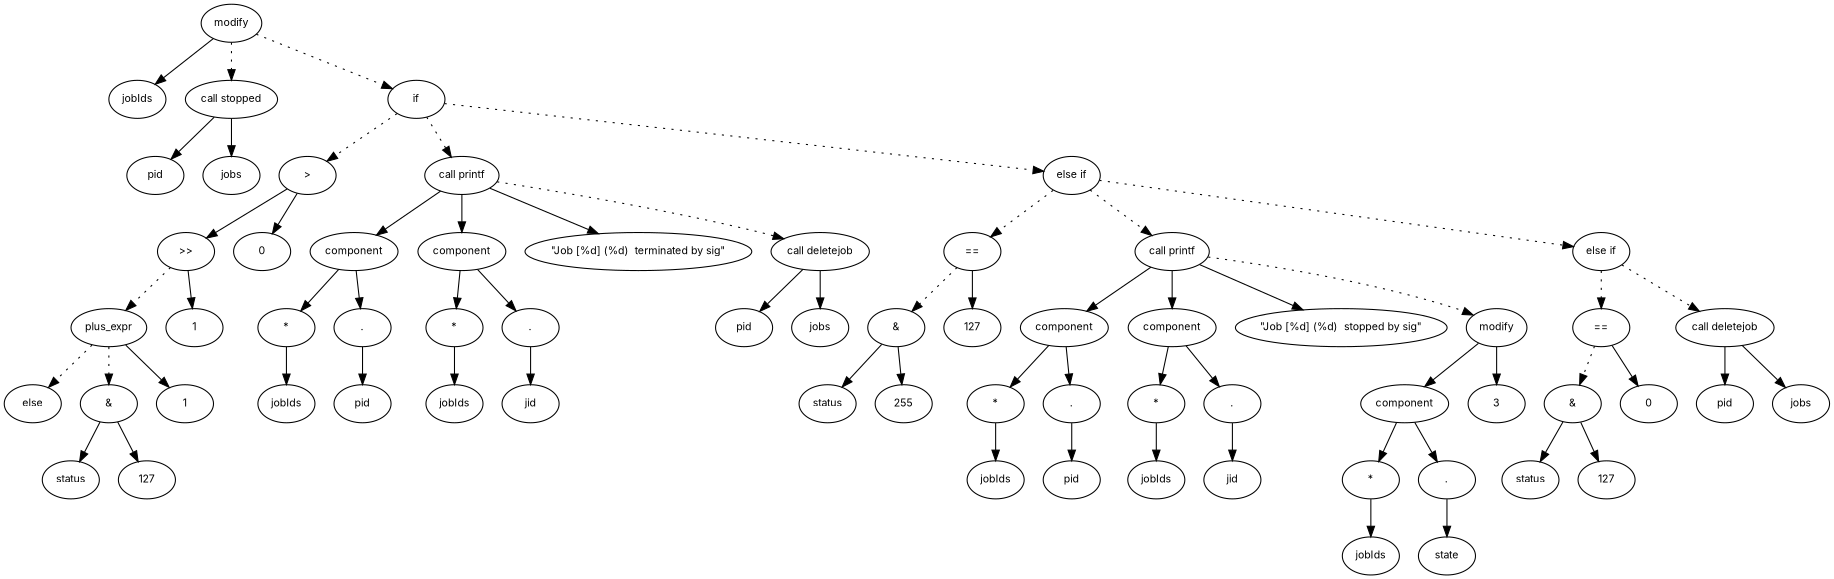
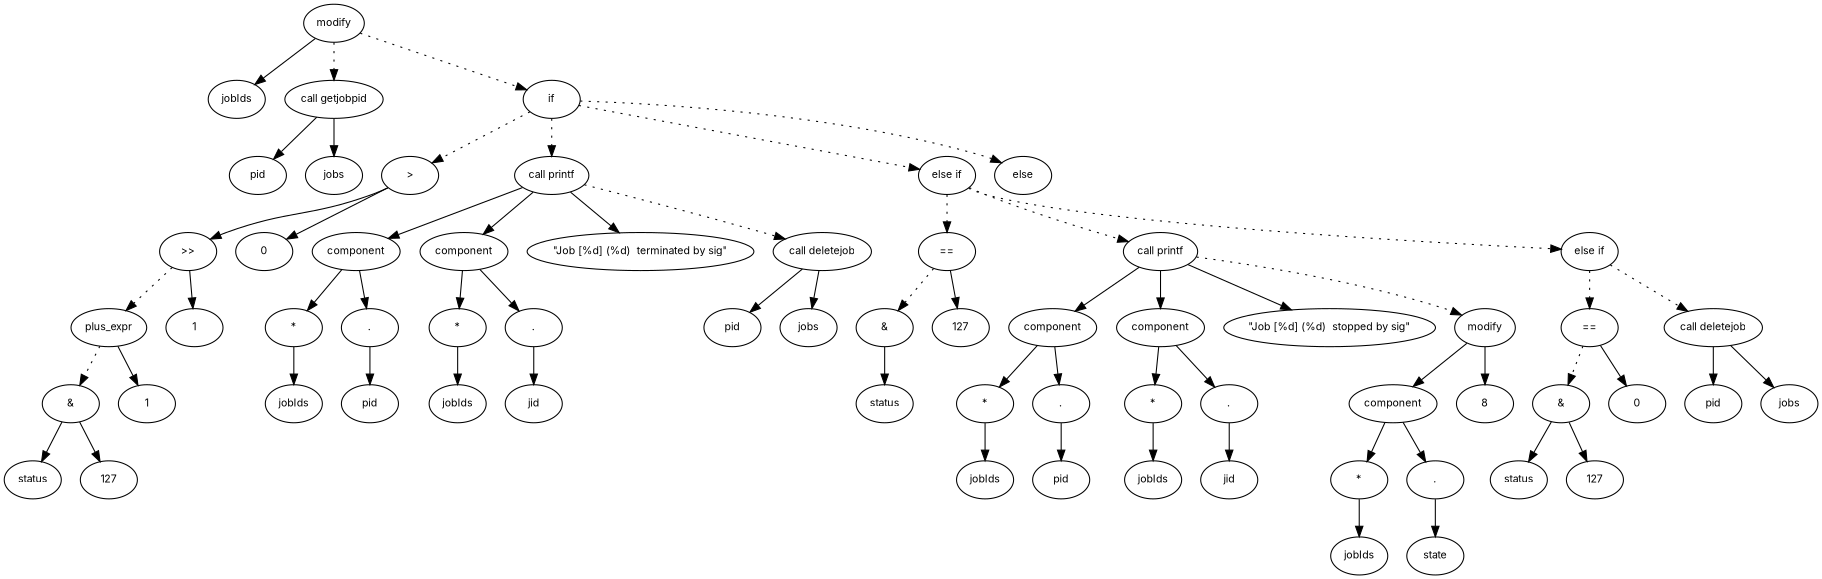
  digraph {
    fontname=Inter
    fontsize=10
    node [fontname=Inter fontsize=10 shape=ellipse]
    edge [fontname=Inter fontsize=10]
    n1 [label=modify]
    n2 [label=jobIds]
-   n3 [label="call stopped"]
+   n3 [label="call getjobpid"]
    n4 [label=if]
    n5 [label=pid]
    n6 [label=jobs]
    n7 [label=">"]
    n8 [label="call printf"]
    n9 [label="else if"]
    n10 [label=else]
    n11 [label=">>"]
    n12 [label=0]
    n13 [label=component]
    n14 [label=component]
    n15 [label="\"Job [%d] (%d)  terminated by sig\""]
    n16 [label="call deletejob"]
    n17 [label="=="]
    n18 [label="call printf"]
    n19 [label="else if"]
    n20 [label=plus_expr]
    n21 [label=1]
    n22 [label="&"]
    n23 [label=1]
    n24 [label=status]
    n25 [label=127]
    n26 [label="*"]
    n27 [label="."]
    n28 [label="*"]
    n29 [label="."]
    n30 [label=pid]
    n31 [label=jobs]
    n32 [label=jobIds]
    n33 [label=pid]
    n34 [label=jobIds]
    n35 [label=jid]
    n36 [label="&"]
    n37 [label=127]
    n38 [label=component]
    n39 [label=component]
    n40 [label="\"Job [%d] (%d)  stopped by sig\""]
    n41 [label=modify]
    n42 [label="=="]
    n43 [label="call deletejob"]
    n44 [label=status]
-   n45 [label=255]
    n46 [label="*"]
    n47 [label="."]
    n48 [label="*"]
    n49 [label="."]
    n50 [label=component]
-   n51 [label=3]
+   n51 [label=8]
    n52 [label=jobIds]
    n53 [label=pid]
    n54 [label=jobIds]
    n55 [label=jid]
    n56 [label="*"]
    n57 [label="."]
    n58 [label=jobIds]
    n59 [label=state]
    n60 [label="&"]
    n61 [label=0]
    n62 [label=pid]
    n63 [label=jobs]
    n64 [label=status]
    n65 [label=127]
    n1 -> n2
    n1 -> n3 [style=dotted]
    n1 -> n4 [style=dotted]
    n3 -> n5
    n3 -> n6
    n4 -> n7 [style=dotted]
    n4 -> n8 [style=dotted]
    n4 -> n9 [style=dotted]
-   n20 -> n10 [style=dotted]
+   n4 -> n10 [style=dotted]
    n7 -> n11
    n7 -> n12
    n8 -> n13
    n8 -> n14
    n8 -> n15
    n8 -> n16 [style=dotted]
    n9 -> n17 [style=dotted]
    n9 -> n18 [style=dotted]
    n9 -> n19 [style=dotted]
    n11 -> n20 [style=dotted]
    n11 -> n21
    n13 -> n26
    n13 -> n27
    n14 -> n28
    n14 -> n29
    n16 -> n30
    n16 -> n31
    n17 -> n36 [style=dotted]
    n17 -> n37
    n18 -> n38
    n18 -> n39
    n18 -> n40
    n18 -> n41 [style=dotted]
    n19 -> n42 [style=dotted]
    n19 -> n43 [style=dotted]
    n20 -> n22 [style=dotted]
    n20 -> n23
    n22 -> n24
    n22 -> n25
    n26 -> n32
    n27 -> n33
    n28 -> n34
    n29 -> n35
    n36 -> n44
-   n36 -> n45
    n38 -> n46
    n38 -> n47
    n39 -> n48
    n39 -> n49
    n41 -> n50
    n41 -> n51
    n42 -> n60 [style=dotted]
    n42 -> n61
    n43 -> n62
    n43 -> n63
    n46 -> n52
    n47 -> n53
    n48 -> n54
    n49 -> n55
    n50 -> n56
    n50 -> n57
    n56 -> n58
    n57 -> n59
    n60 -> n64
    n60 -> n65
  }
